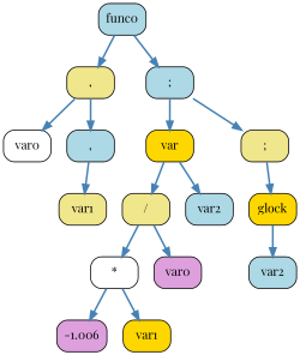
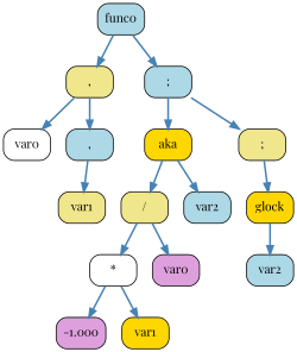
  digraph {
    fontname="Playfair Display"
    node [color=black fillcolor=lightblue fontcolor=black fontname="Playfair Display" shape=box style="rounded, filled,filled" weight=1]
    edge [color="#4682B4" fontname="Playfair Display" style=bold weight=1]
    n1 [label=func0]
    n2 [fillcolor=khaki label=","]
    n3 [label=";"]
    n4 [fillcolor=white label=var0]
    n5 [label=","]
-   n6 [fillcolor=gold label=var]
+   n6 [fillcolor=gold label=aka]
    n7 [fillcolor=khaki label=";"]
    n8 [fillcolor=khaki label=var1]
    n9 [fillcolor=khaki label="/"]
    n10 [label=var2]
    n11 [fillcolor=gold label=glock]
    n12 [fillcolor=white label="*"]
    n13 [fillcolor=plum label=var0]
-   n14 [fillcolor=plum label=-1.006]
+   n14 [fillcolor=plum label=-1.000]
    n15 [fillcolor=gold label=var1]
    n16 [label=var2]
    n1 -> n2
    n1 -> n3
    n2 -> n4
    n2 -> n5
    n3 -> n6
    n3 -> n7
    n5 -> n8
    n6 -> n9
    n6 -> n10
    n7 -> n11
    n9 -> n12
    n9 -> n13
    n11 -> n16
    n12 -> n14
    n12 -> n15
  }
